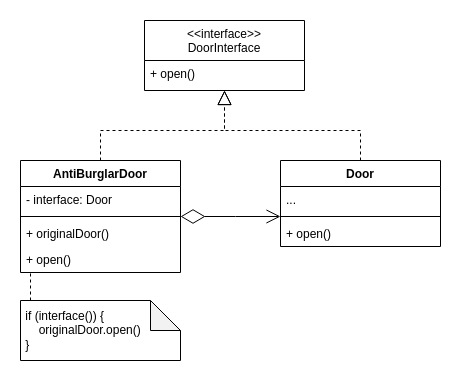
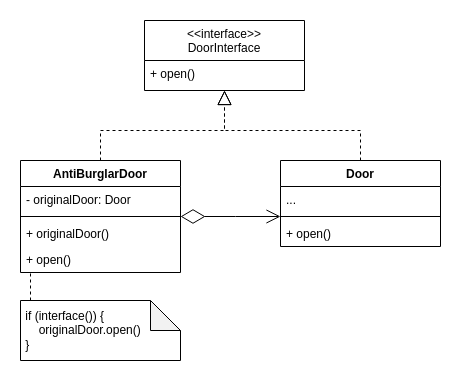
  <mxCell id="0" />
  <mxCell id="1" parent="0" />
  <mxCell id="2" value="&lt;&lt;interface&gt;&gt;&#10;DoorInterface&#10;" style="swimlane;fontStyle=0;align=center;verticalAlign=top;childLayout=stackLayout;horizontal=1;startSize=40;horizontalStack=0;resizeParent=1;resizeLast=0;collapsible=1;marginBottom=0;rounded=0;shadow=0;strokeWidth=1;" parent="1" vertex="1"><mxGeometry x="144" y="20" width="160" height="70" as="geometry"><mxRectangle x="230" y="140" width="160" height="26" as="alternateBounds" /></mxGeometry></mxCell>
  <mxCell id="3" value="+ open()" style="text;align=left;verticalAlign=top;spacingLeft=4;spacingRight=4;overflow=hidden;rotatable=0;points=[[0,0.5],[1,0.5]];portConstraint=eastwest;" parent="2" vertex="1"><mxGeometry y="40" width="160" height="26" as="geometry" /></mxCell>
  <mxCell id="4" style="edgeStyle=orthogonalEdgeStyle;rounded=0;orthogonalLoop=1;jettySize=auto;html=1;entryX=0.5;entryY=1;entryDx=0;entryDy=0;endArrow=block;endFill=0;startSize=6;endSize=12;dashed=1;" edge="1" parent="1" source="5" target="2"><mxGeometry relative="1" as="geometry" /></mxCell>
  <mxCell id="5" value="Door" style="swimlane;fontStyle=1;align=center;verticalAlign=top;childLayout=stackLayout;horizontal=1;startSize=26;horizontalStack=0;resizeParent=1;resizeParentMax=0;resizeLast=0;collapsible=1;marginBottom=0;" vertex="1" parent="1"><mxGeometry x="280" y="160" width="160" height="86" as="geometry" /></mxCell>
  <mxCell id="6" value="..." style="text;strokeColor=none;fillColor=none;align=left;verticalAlign=top;spacingLeft=4;spacingRight=4;overflow=hidden;rotatable=0;points=[[0,0.5],[1,0.5]];portConstraint=eastwest;" vertex="1" parent="5"><mxGeometry y="26" width="160" height="26" as="geometry" /></mxCell>
  <mxCell id="7" value="" style="line;strokeWidth=1;fillColor=none;align=left;verticalAlign=middle;spacingTop=-1;spacingLeft=3;spacingRight=3;rotatable=0;labelPosition=right;points=[];portConstraint=eastwest;strokeColor=inherit;" vertex="1" parent="5"><mxGeometry y="52" width="160" height="8" as="geometry" /></mxCell>
  <mxCell id="8" value="+ open()" style="text;strokeColor=none;fillColor=none;align=left;verticalAlign=top;spacingLeft=4;spacingRight=4;overflow=hidden;rotatable=0;points=[[0,0.5],[1,0.5]];portConstraint=eastwest;" vertex="1" parent="5"><mxGeometry y="60" width="160" height="26" as="geometry" /></mxCell>
  <mxCell id="9" style="edgeStyle=orthogonalEdgeStyle;rounded=0;orthogonalLoop=1;jettySize=auto;html=1;endArrow=open;endFill=0;startSize=22;endSize=12;startArrow=diamondThin;startFill=0;" edge="1" parent="1" source="10"><mxGeometry relative="1" as="geometry"><mxPoint x="280" y="216" as="targetPoint" /></mxGeometry></mxCell>
  <mxCell id="10" value="AntiBurglarDoor" style="swimlane;fontStyle=1;align=center;verticalAlign=top;childLayout=stackLayout;horizontal=1;startSize=26;horizontalStack=0;resizeParent=1;resizeParentMax=0;resizeLast=0;collapsible=1;marginBottom=0;" vertex="1" parent="1"><mxGeometry x="20" y="160" width="160" height="112" as="geometry" /></mxCell>
- <mxCell id="11" value="- interface: Door" style="text;strokeColor=none;fillColor=none;align=left;verticalAlign=top;spacingLeft=4;spacingRight=4;overflow=hidden;rotatable=0;points=[[0,0.5],[1,0.5]];portConstraint=eastwest;" vertex="1" parent="10"><mxGeometry y="26" width="160" height="26" as="geometry" /></mxCell>
+ <mxCell id="11" value="- originalDoor: Door" style="text;strokeColor=none;fillColor=none;align=left;verticalAlign=top;spacingLeft=4;spacingRight=4;overflow=hidden;rotatable=0;points=[[0,0.5],[1,0.5]];portConstraint=eastwest;" vertex="1" parent="10"><mxGeometry y="26" width="160" height="26" as="geometry" /></mxCell>
  <mxCell id="12" value="" style="line;strokeWidth=1;fillColor=none;align=left;verticalAlign=middle;spacingTop=-1;spacingLeft=3;spacingRight=3;rotatable=0;labelPosition=right;points=[];portConstraint=eastwest;strokeColor=inherit;" vertex="1" parent="10"><mxGeometry y="52" width="160" height="8" as="geometry" /></mxCell>
  <mxCell id="13" value="+ originalDoor()" style="text;strokeColor=none;fillColor=none;align=left;verticalAlign=top;spacingLeft=4;spacingRight=4;overflow=hidden;rotatable=0;points=[[0,0.5],[1,0.5]];portConstraint=eastwest;" vertex="1" parent="10"><mxGeometry y="60" width="160" height="26" as="geometry" /></mxCell>
  <mxCell id="14" value="+ open()" style="text;strokeColor=none;fillColor=none;align=left;verticalAlign=top;spacingLeft=4;spacingRight=4;overflow=hidden;rotatable=0;points=[[0,0.5],[1,0.5]];portConstraint=eastwest;" vertex="1" parent="10"><mxGeometry y="86" width="160" height="26" as="geometry" /></mxCell>
  <mxCell id="15" style="edgeStyle=orthogonalEdgeStyle;rounded=0;orthogonalLoop=1;jettySize=auto;html=1;entryX=0.5;entryY=1;entryDx=0;entryDy=0;endArrow=block;endFill=0;startSize=6;endSize=12;dashed=1;exitX=0.5;exitY=0;exitDx=0;exitDy=0;" edge="1" parent="1" source="10" target="2"><mxGeometry relative="1" as="geometry"><mxPoint x="126" y="120" as="sourcePoint" /><mxPoint x="-10" y="50" as="targetPoint" /></mxGeometry></mxCell>
  <mxCell id="16" value="&lt;div style=&quot;&quot;&gt;&lt;span style=&quot;background-color: initial;&quot;&gt;&amp;nbsp;if (interface()) {&lt;/span&gt;&lt;/div&gt;&lt;div style=&quot;&quot;&gt;&lt;span style=&quot;background-color: initial;&quot;&gt;&amp;nbsp; &amp;nbsp; &amp;nbsp;originalDoor.open()&lt;/span&gt;&lt;/div&gt;&lt;div style=&quot;&quot;&gt;&lt;span style=&quot;background-color: initial;&quot;&gt;&amp;nbsp;}&lt;/span&gt;&lt;/div&gt;" style="shape=note;whiteSpace=wrap;html=1;backgroundOutline=1;darkOpacity=0.05;align=left;" vertex="1" parent="1"><mxGeometry x="20" y="300" width="160" height="60" as="geometry" /></mxCell>
  <mxCell id="17" value="" style="endArrow=none;dashed=1;html=1;rounded=0;startSize=22;endSize=12;" edge="1" parent="1"><mxGeometry width="50" height="50" relative="1" as="geometry"><mxPoint x="30" y="300" as="sourcePoint" /><mxPoint x="30" y="270" as="targetPoint" /></mxGeometry></mxCell>
